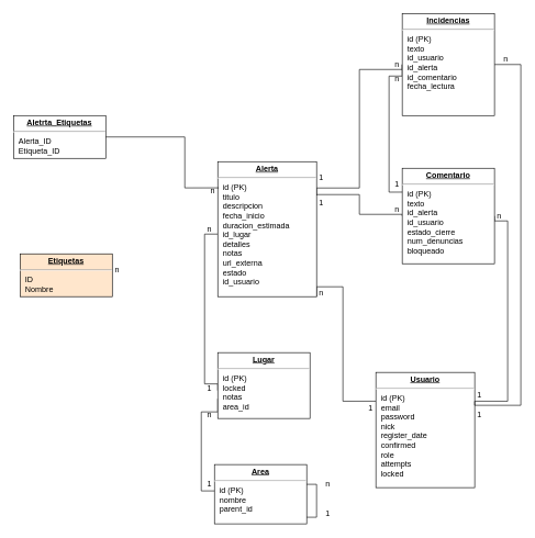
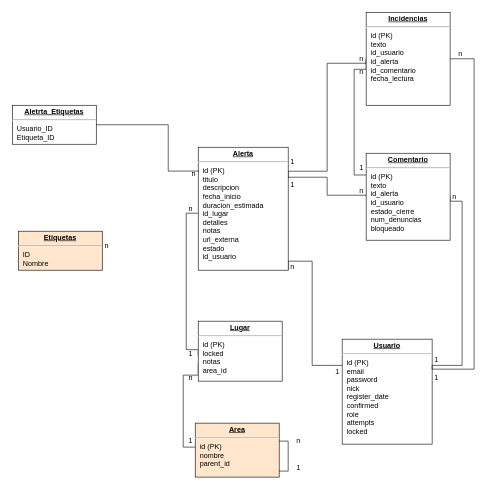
  <mxCell id="0" />
  <mxCell id="1" parent="0" />
- <mxCell id="2" value="&lt;p style=&quot;margin: 0px ; margin-top: 4px ; text-align: center ; text-decoration: underline&quot;&gt;&lt;b&gt;Aletrta_Etiquetas&lt;/b&gt;&lt;/p&gt;&lt;hr&gt;&lt;p style=&quot;margin: 0px ; margin-left: 8px&quot;&gt;Alerta_ID&lt;/p&gt;&lt;p style=&quot;margin: 0px ; margin-left: 8px&quot;&gt;Etiqueta_ID&lt;/p&gt;" style="verticalAlign=top;align=left;overflow=fill;fontSize=12;fontFamily=Helvetica;html=1;rounded=0;shadow=0;comic=0;labelBackgroundColor=none;strokeWidth=1" parent="1" vertex="1"><mxGeometry x="20" y="175" width="140" height="65" as="geometry" /></mxCell>
+ <mxCell id="2" value="&lt;p style=&quot;margin: 0px ; margin-top: 4px ; text-align: center ; text-decoration: underline&quot;&gt;&lt;b&gt;Aletrta_Etiquetas&lt;/b&gt;&lt;/p&gt;&lt;hr&gt;&lt;p style=&quot;margin: 0px ; margin-left: 8px&quot;&gt;Usuario_ID&lt;/p&gt;&lt;p style=&quot;margin: 0px ; margin-left: 8px&quot;&gt;Etiqueta_ID&lt;/p&gt;" style="verticalAlign=top;align=left;overflow=fill;fontSize=12;fontFamily=Helvetica;html=1;rounded=0;shadow=0;comic=0;labelBackgroundColor=none;strokeWidth=1" parent="1" vertex="1"><mxGeometry x="20" y="175" width="140" height="65" as="geometry" /></mxCell>
  <mxCell id="3" value="&lt;p style=&quot;margin: 0px ; margin-top: 4px ; text-align: center ; text-decoration: underline&quot;&gt;&lt;b&gt;Etiquetas&lt;/b&gt;&lt;/p&gt;&lt;hr&gt;&lt;p style=&quot;margin: 0px ; margin-left: 8px&quot;&gt;ID&lt;/p&gt;&lt;p style=&quot;margin: 0px ; margin-left: 8px&quot;&gt;Nombre&lt;/p&gt;" style="verticalAlign=top;align=left;overflow=fill;fontSize=12;fontFamily=Helvetica;html=1;rounded=0;shadow=0;comic=0;labelBackgroundColor=none;strokeWidth=1;fillColor=#ffe6cc;" parent="1" vertex="1"><mxGeometry x="30" y="385" width="140" height="65" as="geometry" /></mxCell>
  <mxCell id="4" style="edgeStyle=orthogonalEdgeStyle;rounded=0;orthogonalLoop=1;jettySize=auto;html=1;exitX=0;exitY=0.5;exitDx=0;exitDy=0;entryX=0;entryY=0.5;entryDx=0;entryDy=0;endArrow=none;startFill=0;" edge="1" parent="1"><mxGeometry relative="1" as="geometry"><mxPoint x="330" y="355.01" as="sourcePoint" /><mxPoint x="330" y="592.51" as="targetPoint" /><Array as="points"><mxPoint x="310" y="354.51" /><mxPoint x="310" y="582.51" /><mxPoint x="330" y="582.51" /></Array></mxGeometry></mxCell>
  <mxCell id="5" style="edgeStyle=orthogonalEdgeStyle;rounded=0;orthogonalLoop=1;jettySize=auto;html=1;exitX=1;exitY=1;exitDx=0;exitDy=0;entryX=0;entryY=0.25;entryDx=0;entryDy=0;endArrow=none;startFill=0;" edge="1" parent="1" source="8" target="11"><mxGeometry relative="1" as="geometry"><Array as="points"><mxPoint x="480" y="435" /><mxPoint x="520" y="435" /><mxPoint x="520" y="609" /></Array></mxGeometry></mxCell>
  <mxCell id="6" style="edgeStyle=orthogonalEdgeStyle;rounded=0;orthogonalLoop=1;jettySize=auto;html=1;exitX=1;exitY=0.25;exitDx=0;exitDy=0;entryX=0;entryY=0.5;entryDx=0;entryDy=0;endArrow=none;startFill=0;" edge="1" parent="1" source="8" target="15"><mxGeometry relative="1" as="geometry"><Array as="points"><mxPoint x="480" y="285" /><mxPoint x="545" y="285" /><mxPoint x="545" y="105" /><mxPoint x="610" y="105" /></Array></mxGeometry></mxCell>
  <mxCell id="7" style="edgeStyle=orthogonalEdgeStyle;rounded=0;orthogonalLoop=1;jettySize=auto;html=1;exitX=1;exitY=0.25;exitDx=0;exitDy=0;entryX=0;entryY=0.5;entryDx=0;entryDy=0;endArrow=none;startFill=0;" edge="1" parent="1" source="8" target="10"><mxGeometry relative="1" as="geometry"><Array as="points"><mxPoint x="480" y="295" /><mxPoint x="545" y="295" /><mxPoint x="545" y="325" /><mxPoint x="610" y="325" /></Array></mxGeometry></mxCell>
  <mxCell id="8" value="&lt;p style=&quot;margin: 0px ; margin-top: 4px ; text-align: center ; text-decoration: underline&quot;&gt;&lt;b&gt;Alerta&lt;/b&gt;&lt;/p&gt;&lt;hr&gt;&lt;p style=&quot;margin: 0px ; margin-left: 8px&quot;&gt;id (PK)&lt;/p&gt;&lt;p style=&quot;margin: 0px ; margin-left: 8px&quot;&gt;titulo&lt;/p&gt;&lt;p style=&quot;margin: 0px ; margin-left: 8px&quot;&gt;descripcion&lt;/p&gt;&lt;p style=&quot;margin: 0px ; margin-left: 8px&quot;&gt;fecha_inicio&lt;/p&gt;&lt;p style=&quot;margin: 0px ; margin-left: 8px&quot;&gt;duracion_estimada&lt;/p&gt;&lt;p style=&quot;margin: 0px ; margin-left: 8px&quot;&gt;id_lugar&lt;/p&gt;&lt;p style=&quot;margin: 0px ; margin-left: 8px&quot;&gt;detalles&lt;/p&gt;&lt;p style=&quot;margin: 0px ; margin-left: 8px&quot;&gt;notas&lt;/p&gt;&lt;p style=&quot;margin: 0px ; margin-left: 8px&quot;&gt;url_externa&lt;/p&gt;&lt;p style=&quot;margin: 0px ; margin-left: 8px&quot;&gt;estado&lt;/p&gt;&lt;p style=&quot;margin: 0px ; margin-left: 8px&quot;&gt;id_usuario&lt;/p&gt;" style="verticalAlign=top;align=left;overflow=fill;fontSize=12;fontFamily=Helvetica;html=1;rounded=0;shadow=0;comic=0;labelBackgroundColor=none;strokeWidth=1" parent="1" vertex="1"><mxGeometry x="330" y="245" width="150" height="205" as="geometry" /></mxCell>
  <mxCell id="9" style="edgeStyle=orthogonalEdgeStyle;rounded=0;orthogonalLoop=1;jettySize=auto;html=1;exitX=1;exitY=0.5;exitDx=0;exitDy=0;entryX=1;entryY=0.25;entryDx=0;entryDy=0;endArrow=none;startFill=0;" edge="1" parent="1" source="10" target="11"><mxGeometry relative="1" as="geometry"><Array as="points"><mxPoint x="750" y="335" /><mxPoint x="770" y="335" /><mxPoint x="770" y="609" /><mxPoint x="720" y="609" /></Array></mxGeometry></mxCell>
  <mxCell id="10" value="&lt;p style=&quot;margin: 0px ; margin-top: 4px ; text-align: center ; text-decoration: underline&quot;&gt;&lt;b&gt;Comentario&lt;/b&gt;&lt;/p&gt;&lt;hr&gt;&lt;p style=&quot;margin: 0px ; margin-left: 8px&quot;&gt;id (PK)&lt;/p&gt;&lt;p style=&quot;margin: 0px ; margin-left: 8px&quot;&gt;texto&lt;/p&gt;&lt;p style=&quot;margin: 0px ; margin-left: 8px&quot;&gt;id_alerta&lt;/p&gt;&lt;p style=&quot;margin: 0px ; margin-left: 8px&quot;&gt;id_usuario&lt;/p&gt;&lt;p style=&quot;margin: 0px ; margin-left: 8px&quot;&gt;estado_cierre&lt;/p&gt;&lt;p style=&quot;margin: 0px ; margin-left: 8px&quot;&gt;num_denuncias&lt;/p&gt;&lt;p style=&quot;margin: 0px ; margin-left: 8px&quot;&gt;bloqueado&lt;/p&gt;" style="verticalAlign=top;align=left;overflow=fill;fontSize=12;fontFamily=Helvetica;html=1;rounded=0;shadow=0;comic=0;labelBackgroundColor=none;strokeWidth=1" parent="1" vertex="1"><mxGeometry x="610" y="255" width="140" height="145" as="geometry" /></mxCell>
  <mxCell id="11" value="&lt;p style=&quot;margin: 0px ; margin-top: 4px ; text-align: center ; text-decoration: underline&quot;&gt;&lt;b&gt;Usuario&lt;/b&gt;&lt;/p&gt;&lt;hr&gt;&lt;p style=&quot;margin: 0px ; margin-left: 8px&quot;&gt;id (PK)&lt;/p&gt;&lt;p style=&quot;margin: 0px ; margin-left: 8px&quot;&gt;email&lt;/p&gt;&lt;p style=&quot;margin: 0px ; margin-left: 8px&quot;&gt;password&lt;/p&gt;&lt;p style=&quot;margin: 0px ; margin-left: 8px&quot;&gt;nick&lt;/p&gt;&lt;p style=&quot;margin: 0px ; margin-left: 8px&quot;&gt;register_date&lt;/p&gt;&lt;p style=&quot;margin: 0px ; margin-left: 8px&quot;&gt;confirmed&lt;/p&gt;&lt;p style=&quot;margin: 0px ; margin-left: 8px&quot;&gt;role&lt;/p&gt;&lt;p style=&quot;margin: 0px ; margin-left: 8px&quot;&gt;attempts&lt;/p&gt;&lt;p style=&quot;margin: 0px ; margin-left: 8px&quot;&gt;locked&lt;/p&gt;&lt;div&gt;&lt;br&gt;&lt;/div&gt;" style="verticalAlign=top;align=left;overflow=fill;fontSize=12;fontFamily=Helvetica;html=1;rounded=0;shadow=0;comic=0;labelBackgroundColor=none;strokeWidth=1" parent="1" vertex="1"><mxGeometry x="570" y="565" width="150" height="175" as="geometry" /></mxCell>
- <mxCell id="12" value="&lt;p style=&quot;margin: 0px ; margin-top: 4px ; text-align: center ; text-decoration: underline&quot;&gt;&lt;b&gt;Area&lt;/b&gt;&lt;/p&gt;&lt;hr&gt;&lt;p style=&quot;margin: 0px ; margin-left: 8px&quot;&gt;id (PK)&lt;/p&gt;&lt;p style=&quot;margin: 0px ; margin-left: 8px&quot;&gt;nombre&lt;/p&gt;&lt;p style=&quot;margin: 0px ; margin-left: 8px&quot;&gt;parent_id&lt;/p&gt;" style="verticalAlign=top;align=left;overflow=fill;fontSize=12;fontFamily=Helvetica;html=1;rounded=0;shadow=0;comic=0;labelBackgroundColor=none;strokeWidth=1" parent="1" vertex="1"><mxGeometry x="325" y="705" width="140" height="90" as="geometry" /></mxCell>
+ <mxCell id="12" value="&lt;p style=&quot;margin: 0px ; margin-top: 4px ; text-align: center ; text-decoration: underline&quot;&gt;&lt;b&gt;Area&lt;/b&gt;&lt;/p&gt;&lt;hr&gt;&lt;p style=&quot;margin: 0px ; margin-left: 8px&quot;&gt;id (PK)&lt;/p&gt;&lt;p style=&quot;margin: 0px ; margin-left: 8px&quot;&gt;nombre&lt;/p&gt;&lt;p style=&quot;margin: 0px ; margin-left: 8px&quot;&gt;parent_id&lt;/p&gt;" style="verticalAlign=top;align=left;overflow=fill;fontSize=12;fontFamily=Helvetica;html=1;rounded=0;shadow=0;comic=0;labelBackgroundColor=none;strokeWidth=1;fillColor=#ffe6cc;" parent="1" vertex="1"><mxGeometry x="325" y="705" width="140" height="90" as="geometry" /></mxCell>
  <mxCell id="13" style="edgeStyle=orthogonalEdgeStyle;rounded=0;orthogonalLoop=1;jettySize=auto;html=1;exitX=1;exitY=0.5;exitDx=0;exitDy=0;entryX=1;entryY=0.25;entryDx=0;entryDy=0;endArrow=none;startFill=0;" edge="1" parent="1" source="15" target="11"><mxGeometry relative="1" as="geometry"><Array as="points"><mxPoint x="790" y="98" /><mxPoint x="790" y="615" /><mxPoint x="720" y="615" /></Array></mxGeometry></mxCell>
  <mxCell id="14" style="edgeStyle=orthogonalEdgeStyle;rounded=0;orthogonalLoop=1;jettySize=auto;html=1;exitX=0;exitY=0.5;exitDx=0;exitDy=0;entryX=0;entryY=0.25;entryDx=0;entryDy=0;endArrow=none;startFill=0;" edge="1" parent="1" source="15" target="10"><mxGeometry relative="1" as="geometry"><Array as="points"><mxPoint x="610" y="115" /><mxPoint x="590" y="115" /><mxPoint x="590" y="291" /></Array></mxGeometry></mxCell>
  <mxCell id="15" value="&lt;p style=&quot;margin: 0px ; margin-top: 4px ; text-align: center ; text-decoration: underline&quot;&gt;&lt;b&gt;Incidencias&lt;/b&gt;&lt;/p&gt;&lt;hr&gt;&lt;p style=&quot;margin: 0px ; margin-left: 8px&quot;&gt;id (PK)&lt;/p&gt;&lt;p style=&quot;margin: 0px ; margin-left: 8px&quot;&gt;texto&lt;/p&gt;&lt;p style=&quot;margin: 0px ; margin-left: 8px&quot;&gt;id_usuario&lt;/p&gt;&lt;p style=&quot;margin: 0px ; margin-left: 8px&quot;&gt;id_alerta&lt;/p&gt;&lt;p style=&quot;margin: 0px ; margin-left: 8px&quot;&gt;id_comentario&lt;/p&gt;&lt;p style=&quot;margin: 0px ; margin-left: 8px&quot;&gt;fecha_lectura&lt;/p&gt;" style="verticalAlign=top;align=left;overflow=fill;fontSize=12;fontFamily=Helvetica;html=1;rounded=0;shadow=0;comic=0;labelBackgroundColor=none;strokeWidth=1" parent="1" vertex="1"><mxGeometry x="610" y="20" width="140" height="155" as="geometry" /></mxCell>
  <mxCell id="16" style="edgeStyle=orthogonalEdgeStyle;rounded=0;orthogonalLoop=1;jettySize=auto;html=1;exitX=0;exitY=0.75;exitDx=0;exitDy=0;entryX=0;entryY=0.5;entryDx=0;entryDy=0;endArrow=none;startFill=0;" edge="1" parent="1"><mxGeometry relative="1" as="geometry"><mxPoint x="330" y="605" as="sourcePoint" /><mxPoint x="325" y="745" as="targetPoint" /><Array as="points"><mxPoint x="330" y="625" /><mxPoint x="305" y="625" /><mxPoint x="305" y="745" /></Array></mxGeometry></mxCell>
  <mxCell id="17" value="&lt;p style=&quot;margin: 0px ; margin-top: 4px ; text-align: center ; text-decoration: underline&quot;&gt;&lt;b&gt;Lugar&lt;/b&gt;&lt;/p&gt;&lt;hr&gt;&lt;p style=&quot;margin: 0px ; margin-left: 8px&quot;&gt;id (PK)&lt;/p&gt;&lt;p style=&quot;margin: 0px ; margin-left: 8px&quot;&gt;locked&lt;/p&gt;&lt;p style=&quot;margin: 0px ; margin-left: 8px&quot;&gt;notas&lt;/p&gt;&lt;p style=&quot;margin: 0px ; margin-left: 8px&quot;&gt;area_id&lt;/p&gt;" style="verticalAlign=top;align=left;overflow=fill;fontSize=12;fontFamily=Helvetica;html=1;rounded=0;shadow=0;comic=0;labelBackgroundColor=none;strokeWidth=1" parent="1" vertex="1"><mxGeometry x="330" y="535" width="140" height="100" as="geometry" /></mxCell>
  <mxCell id="18" style="edgeStyle=orthogonalEdgeStyle;rounded=0;orthogonalLoop=1;jettySize=auto;html=1;exitX=1;exitY=0.5;exitDx=0;exitDy=0;entryX=0.011;entryY=0.194;entryDx=0;entryDy=0;entryPerimeter=0;endArrow=none;startFill=0;" edge="1" parent="1" source="2" target="8"><mxGeometry relative="1" as="geometry"><Array as="points"><mxPoint x="280" y="208" /><mxPoint x="280" y="285" /></Array></mxGeometry></mxCell>
  <mxCell id="19" style="edgeStyle=orthogonalEdgeStyle;rounded=0;orthogonalLoop=1;jettySize=auto;html=1;endArrow=none;startFill=0;" edge="1" parent="1"><mxGeometry relative="1" as="geometry"><mxPoint x="465" y="735" as="sourcePoint" /><mxPoint x="465" y="785" as="targetPoint" /><Array as="points"><mxPoint x="480" y="785" /></Array></mxGeometry></mxCell>
  <mxCell id="20" value="1" style="text;html=1;align=center;verticalAlign=middle;whiteSpace=wrap;rounded=0;" vertex="1" parent="1"><mxGeometry x="490" y="775" width="15" height="10" as="geometry" /></mxCell>
  <mxCell id="21" value="n" style="text;html=1;align=center;verticalAlign=middle;whiteSpace=wrap;rounded=0;" vertex="1" parent="1"><mxGeometry x="490" y="730" width="15" height="10" as="geometry" /></mxCell>
  <mxCell id="22" value="1" style="text;html=1;align=center;verticalAlign=middle;whiteSpace=wrap;rounded=0;" vertex="1" parent="1"><mxGeometry x="310" y="730" width="15" height="10" as="geometry" /></mxCell>
  <mxCell id="23" value="n" style="text;html=1;align=center;verticalAlign=middle;whiteSpace=wrap;rounded=0;" vertex="1" parent="1"><mxGeometry x="310" y="625" width="15" height="10" as="geometry" /></mxCell>
  <mxCell id="24" value="1" style="text;html=1;align=center;verticalAlign=middle;whiteSpace=wrap;rounded=0;" vertex="1" parent="1"><mxGeometry x="555" y="615" width="15" height="10" as="geometry" /></mxCell>
  <mxCell id="25" value="n" style="text;html=1;align=center;verticalAlign=middle;whiteSpace=wrap;rounded=0;" vertex="1" parent="1"><mxGeometry x="480" y="440" width="15" height="10" as="geometry" /></mxCell>
  <mxCell id="26" value="1" style="text;html=1;align=center;verticalAlign=middle;whiteSpace=wrap;rounded=0;" vertex="1" parent="1"><mxGeometry x="310" y="585" width="15" height="10" as="geometry" /></mxCell>
  <mxCell id="27" value="n" style="text;html=1;align=center;verticalAlign=middle;whiteSpace=wrap;rounded=0;" vertex="1" parent="1"><mxGeometry x="310" y="342.5" width="15" height="10" as="geometry" /></mxCell>
  <mxCell id="28" value="1" style="text;html=1;align=center;verticalAlign=middle;whiteSpace=wrap;rounded=0;" vertex="1" parent="1"><mxGeometry x="720" y="625" width="15" height="10" as="geometry" /></mxCell>
  <mxCell id="29" value="n" style="text;html=1;align=center;verticalAlign=middle;whiteSpace=wrap;rounded=0;" vertex="1" parent="1"><mxGeometry x="760" y="85" width="15" height="10" as="geometry" /></mxCell>
  <mxCell id="30" value="1" style="text;html=1;align=center;verticalAlign=middle;whiteSpace=wrap;rounded=0;" vertex="1" parent="1"><mxGeometry x="720" y="595" width="15" height="10" as="geometry" /></mxCell>
  <mxCell id="31" value="n" style="text;html=1;align=center;verticalAlign=middle;whiteSpace=wrap;rounded=0;" vertex="1" parent="1"><mxGeometry x="750" y="322.5" width="15" height="10" as="geometry" /></mxCell>
  <mxCell id="32" value="n" style="text;html=1;align=center;verticalAlign=middle;whiteSpace=wrap;rounded=0;" vertex="1" parent="1"><mxGeometry x="170" y="405" width="15" height="10" as="geometry" /></mxCell>
  <mxCell id="33" value="n" style="text;html=1;align=center;verticalAlign=middle;whiteSpace=wrap;rounded=0;" vertex="1" parent="1"><mxGeometry x="315" y="285" width="15" height="10" as="geometry" /></mxCell>
  <mxCell id="34" value="1" style="text;html=1;align=center;verticalAlign=middle;whiteSpace=wrap;rounded=0;" vertex="1" parent="1"><mxGeometry x="480" y="265" width="15" height="10" as="geometry" /></mxCell>
  <mxCell id="35" value="n" style="text;html=1;align=center;verticalAlign=middle;whiteSpace=wrap;rounded=0;" vertex="1" parent="1"><mxGeometry x="595" y="92.5" width="15" height="10" as="geometry" /></mxCell>
  <mxCell id="36" value="n" style="text;html=1;align=center;verticalAlign=middle;whiteSpace=wrap;rounded=0;" vertex="1" parent="1"><mxGeometry x="595" y="115" width="15" height="10" as="geometry" /></mxCell>
  <mxCell id="37" value="1" style="text;html=1;align=center;verticalAlign=middle;whiteSpace=wrap;rounded=0;" vertex="1" parent="1"><mxGeometry x="595" y="275" width="15" height="10" as="geometry" /></mxCell>
  <mxCell id="38" value="n" style="text;html=1;align=center;verticalAlign=middle;whiteSpace=wrap;rounded=0;" vertex="1" parent="1"><mxGeometry x="595" y="312.5" width="15" height="10" as="geometry" /></mxCell>
  <mxCell id="39" value="1" style="text;html=1;align=center;verticalAlign=middle;whiteSpace=wrap;rounded=0;" vertex="1" parent="1"><mxGeometry x="480" y="302.5" width="15" height="10" as="geometry" /></mxCell>
